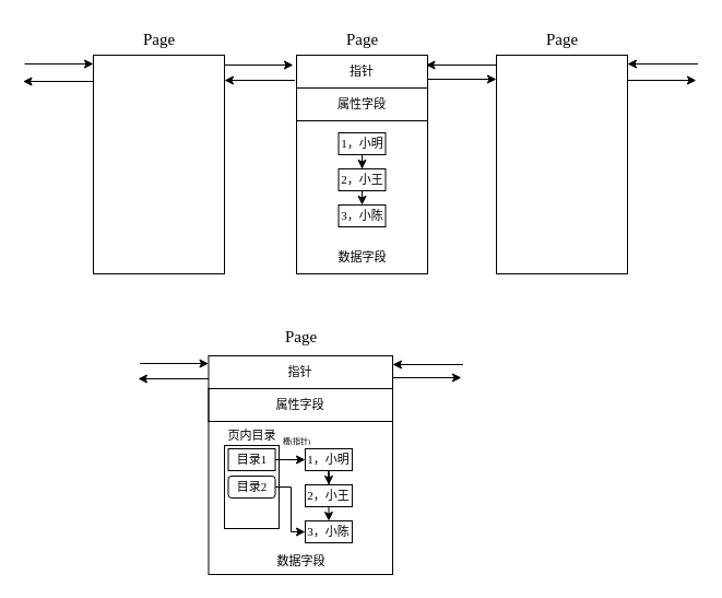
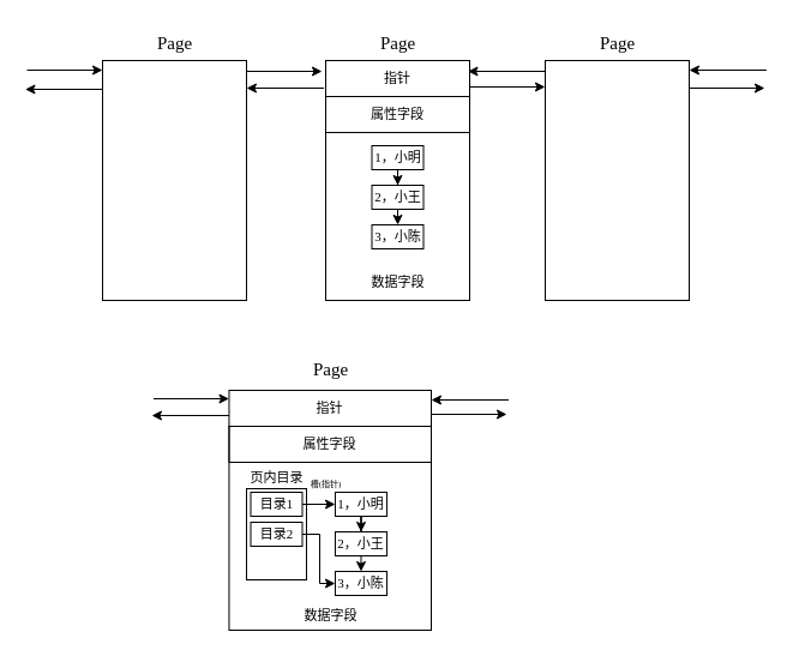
  <mxCell id="0" />
  <mxCell id="1" parent="0" />
  <mxCell id="2" value="" style="rounded=0;whiteSpace=wrap;html=1;fillColor=none;fontSize=11;fontFamily=Hei;" vertex="1" parent="1"><mxGeometry x="271" y="80" width="120" height="170" as="geometry" /></mxCell>
  <mxCell id="3" value="属性字段" style="rounded=0;whiteSpace=wrap;html=1;fillColor=none;fontSize=11;fontFamily=Hei;" vertex="1" parent="1"><mxGeometry x="271" y="80" width="120" height="30" as="geometry" /></mxCell>
  <mxCell id="4" style="edgeStyle=orthogonalEdgeStyle;rounded=0;orthogonalLoop=1;jettySize=auto;html=1;exitX=0;exitY=0.5;exitDx=0;exitDy=0;" edge="1" parent="1"><mxGeometry relative="1" as="geometry"><mxPoint x="204.996" y="73" as="targetPoint" /><mxPoint x="269.47" y="73" as="sourcePoint" /></mxGeometry></mxCell>
  <mxCell id="5" style="edgeStyle=orthogonalEdgeStyle;rounded=0;orthogonalLoop=1;jettySize=auto;html=1;exitX=1;exitY=0.5;exitDx=0;exitDy=0;" edge="1" parent="1"><mxGeometry relative="1" as="geometry"><mxPoint x="453.954" y="72" as="targetPoint" /><mxPoint x="391" y="72" as="sourcePoint" /></mxGeometry></mxCell>
  <mxCell id="6" value="指针" style="rounded=0;whiteSpace=wrap;html=1;fillColor=none;fontSize=11;fontFamily=Hei;" vertex="1" parent="1"><mxGeometry x="271" y="50" width="120" height="30" as="geometry" /></mxCell>
  <mxCell id="7" value="数据字段" style="text;html=1;align=center;verticalAlign=middle;resizable=0;points=[];autosize=1;strokeColor=none;fillColor=none;fontSize=11;fontFamily=Hei;" vertex="1" parent="1"><mxGeometry x="300" y="222" width="62" height="25" as="geometry" /></mxCell>
  <mxCell id="8" value="Page" style="text;html=1;align=center;verticalAlign=middle;resizable=0;points=[];autosize=1;strokeColor=none;fillColor=none;fontSize=15;fontFamily=Hei;" vertex="1" parent="1"><mxGeometry x="304.5" y="20" width="53" height="30" as="geometry" /></mxCell>
  <mxCell id="9" style="edgeStyle=orthogonalEdgeStyle;rounded=0;orthogonalLoop=1;jettySize=auto;html=1;exitX=0.5;exitY=1;exitDx=0;exitDy=0;" edge="1" parent="1" source="11" target="11"><mxGeometry relative="1" as="geometry" /></mxCell>
  <mxCell id="10" style="edgeStyle=orthogonalEdgeStyle;rounded=0;orthogonalLoop=1;jettySize=auto;html=1;exitX=0.5;exitY=1;exitDx=0;exitDy=0;" edge="1" parent="1" source="11" target="14"><mxGeometry relative="1" as="geometry" /></mxCell>
  <mxCell id="11" value="1，小明" style="rounded=0;whiteSpace=wrap;html=1;fontSize=11;fontFamily=Hei;" vertex="1" parent="1"><mxGeometry x="309.5" y="121" width="43" height="20" as="geometry" /></mxCell>
  <mxCell id="12" value="3，小陈" style="rounded=0;whiteSpace=wrap;html=1;fontSize=11;fontFamily=Hei;" vertex="1" parent="1"><mxGeometry x="309.5" y="187" width="43" height="20" as="geometry" /></mxCell>
  <mxCell id="13" style="edgeStyle=orthogonalEdgeStyle;rounded=0;orthogonalLoop=1;jettySize=auto;html=1;exitX=0.5;exitY=1;exitDx=0;exitDy=0;entryX=0.5;entryY=0;entryDx=0;entryDy=0;" edge="1" parent="1" source="14" target="12"><mxGeometry relative="1" as="geometry" /></mxCell>
  <mxCell id="14" value="2，小王" style="rounded=0;whiteSpace=wrap;html=1;fontSize=11;fontFamily=Hei;" vertex="1" parent="1"><mxGeometry x="309.5" y="154" width="43" height="20" as="geometry" /></mxCell>
  <mxCell id="15" value="" style="rounded=0;whiteSpace=wrap;html=1;fillColor=none;fontSize=11;fontFamily=Hei;" vertex="1" parent="1"><mxGeometry x="271" y="50" width="120" height="200" as="geometry" /></mxCell>
  <mxCell id="16" value="" style="rounded=0;whiteSpace=wrap;html=1;fillColor=none;fontSize=11;fontFamily=Hei;" vertex="1" parent="1"><mxGeometry x="454" y="50" width="120" height="200" as="geometry" /></mxCell>
  <mxCell id="17" value="" style="rounded=0;whiteSpace=wrap;html=1;fillColor=none;fontSize=11;fontFamily=Hei;" vertex="1" parent="1"><mxGeometry x="85" y="50" width="120" height="200" as="geometry" /></mxCell>
  <mxCell id="18" value="Page" style="text;html=1;align=center;verticalAlign=middle;resizable=0;points=[];autosize=1;strokeColor=none;fillColor=none;fontSize=15;fontFamily=Hei;" vertex="1" parent="1"><mxGeometry x="118.5" y="20" width="53" height="30" as="geometry" /></mxCell>
  <mxCell id="19" value="Page" style="text;html=1;align=center;verticalAlign=middle;resizable=0;points=[];autosize=1;strokeColor=none;fillColor=none;fontSize=15;fontFamily=Hei;" vertex="1" parent="1"><mxGeometry x="487.5" y="20" width="53" height="30" as="geometry" /></mxCell>
  <mxCell id="20" style="edgeStyle=orthogonalEdgeStyle;rounded=0;orthogonalLoop=1;jettySize=auto;html=1;exitX=0;exitY=0.5;exitDx=0;exitDy=0;" edge="1" parent="1"><mxGeometry relative="1" as="geometry"><mxPoint x="20.526" y="74" as="targetPoint" /><mxPoint x="85" y="74" as="sourcePoint" /></mxGeometry></mxCell>
  <mxCell id="21" style="edgeStyle=orthogonalEdgeStyle;rounded=0;orthogonalLoop=1;jettySize=auto;html=1;exitX=1;exitY=0.5;exitDx=0;exitDy=0;" edge="1" parent="1"><mxGeometry relative="1" as="geometry"><mxPoint x="636.954" y="73" as="targetPoint" /><mxPoint x="574" y="73" as="sourcePoint" /></mxGeometry></mxCell>
  <mxCell id="22" value="" style="rounded=0;whiteSpace=wrap;html=1;fillColor=none;fontSize=11;fontFamily=Hei;" vertex="1" parent="1"><mxGeometry x="190.47" y="355" width="168.53" height="170" as="geometry" /></mxCell>
  <mxCell id="23" value="属性字段" style="rounded=0;whiteSpace=wrap;html=1;fillColor=none;fontSize=11;fontFamily=Hei;" vertex="1" parent="1"><mxGeometry x="190.47" y="355" width="168.53" height="30" as="geometry" /></mxCell>
  <mxCell id="24" style="edgeStyle=orthogonalEdgeStyle;rounded=0;orthogonalLoop=1;jettySize=auto;html=1;exitX=0;exitY=0.5;exitDx=0;exitDy=0;" edge="1" parent="1"><mxGeometry relative="1" as="geometry"><mxPoint x="125.996" y="346" as="targetPoint" /><mxPoint x="190.47" y="346" as="sourcePoint" /></mxGeometry></mxCell>
  <mxCell id="25" value="指针" style="rounded=0;whiteSpace=wrap;html=1;fillColor=none;fontSize=11;fontFamily=Hei;" vertex="1" parent="1"><mxGeometry x="190.47" y="325" width="168.53" height="30" as="geometry" /></mxCell>
  <mxCell id="26" value="数据字段" style="text;html=1;align=center;verticalAlign=middle;resizable=0;points=[];autosize=1;strokeColor=none;fillColor=none;fontSize=11;fontFamily=Hei;" vertex="1" parent="1"><mxGeometry x="243.73" y="500" width="62" height="25" as="geometry" /></mxCell>
  <mxCell id="27" value="Page" style="text;html=1;align=center;verticalAlign=middle;resizable=0;points=[];autosize=1;strokeColor=none;fillColor=none;fontSize=15;fontFamily=Hei;" vertex="1" parent="1"><mxGeometry x="248.24" y="292" width="53" height="30" as="geometry" /></mxCell>
  <mxCell id="28" style="edgeStyle=orthogonalEdgeStyle;rounded=0;orthogonalLoop=1;jettySize=auto;html=1;exitX=0.5;exitY=1;exitDx=0;exitDy=0;" edge="1" parent="1" source="30" target="30"><mxGeometry relative="1" as="geometry" /></mxCell>
  <mxCell id="29" style="edgeStyle=orthogonalEdgeStyle;rounded=0;orthogonalLoop=1;jettySize=auto;html=1;exitX=0.5;exitY=1;exitDx=0;exitDy=0;" edge="1" parent="1" source="30" target="33"><mxGeometry relative="1" as="geometry" /></mxCell>
  <mxCell id="30" value="1，小明" style="rounded=0;whiteSpace=wrap;html=1;fontSize=11;fontFamily=Hei;" vertex="1" parent="1"><mxGeometry x="278.97" y="410" width="43" height="20" as="geometry" /></mxCell>
  <mxCell id="31" value="3，小陈" style="rounded=0;whiteSpace=wrap;html=1;fontSize=11;fontFamily=Hei;" vertex="1" parent="1"><mxGeometry x="278.97" y="476" width="43" height="20" as="geometry" /></mxCell>
  <mxCell id="32" style="edgeStyle=orthogonalEdgeStyle;rounded=0;orthogonalLoop=1;jettySize=auto;html=1;exitX=0.5;exitY=1;exitDx=0;exitDy=0;entryX=0.5;entryY=0;entryDx=0;entryDy=0;" edge="1" parent="1" source="33" target="31"><mxGeometry relative="1" as="geometry" /></mxCell>
  <mxCell id="33" value="2，小王" style="rounded=0;whiteSpace=wrap;html=1;fontSize=11;fontFamily=Hei;" vertex="1" parent="1"><mxGeometry x="278.97" y="443" width="43" height="20" as="geometry" /></mxCell>
  <mxCell id="34" style="edgeStyle=orthogonalEdgeStyle;rounded=0;orthogonalLoop=1;jettySize=auto;html=1;exitX=1;exitY=0.5;exitDx=0;exitDy=0;entryX=0;entryY=0.5;entryDx=0;entryDy=0;" edge="1" parent="1" source="39" target="31"><mxGeometry relative="1" as="geometry"><Array as="points"><mxPoint x="266" y="445" /><mxPoint x="266" y="486" /></Array></mxGeometry></mxCell>
  <mxCell id="35" value="" style="rounded=0;whiteSpace=wrap;html=1;labelBorderColor=none;fillColor=none;" vertex="1" parent="1"><mxGeometry x="205" y="407" width="50" height="76" as="geometry" /></mxCell>
  <mxCell id="36" value="页内目录" style="text;html=1;align=center;verticalAlign=middle;resizable=0;points=[];autosize=1;strokeColor=none;fillColor=none;fontSize=11;fontFamily=Hei;" vertex="1" parent="1"><mxGeometry x="199" y="385" width="62" height="25" as="geometry" /></mxCell>
  <mxCell id="37" style="edgeStyle=orthogonalEdgeStyle;rounded=0;orthogonalLoop=1;jettySize=auto;html=1;exitX=1;exitY=0.5;exitDx=0;exitDy=0;" edge="1" parent="1" source="38" target="30"><mxGeometry relative="1" as="geometry" /></mxCell>
  <mxCell id="38" value="目录1" style="rounded=0;whiteSpace=wrap;html=1;fontSize=11;fontFamily=Hei;" vertex="1" parent="1"><mxGeometry x="208.5" y="410" width="43" height="20" as="geometry" /></mxCell>
- <mxCell id="39" value="目录2" style="whiteSpace=wrap;html=1;fontSize=11;fontFamily=Hei;rounded=1;" vertex="1" parent="1"><mxGeometry x="208.5" y="435" width="43" height="20" as="geometry" /></mxCell>
+ <mxCell id="39" value="目录2" style="rounded=0;whiteSpace=wrap;html=1;fontSize=11;fontFamily=Hei;" vertex="1" parent="1"><mxGeometry x="208.5" y="435" width="43" height="20" as="geometry" /></mxCell>
  <mxCell id="40" value="槽(指针)" style="text;html=1;align=center;verticalAlign=middle;resizable=0;points=[];autosize=1;strokeColor=none;fillColor=none;fontSize=7;fontFamily=Hei;" vertex="1" parent="1"><mxGeometry x="248.24" y="394" width="46" height="20" as="geometry" /></mxCell>
  <mxCell id="41" style="edgeStyle=orthogonalEdgeStyle;rounded=0;orthogonalLoop=1;jettySize=auto;html=1;exitX=0;exitY=0.5;exitDx=0;exitDy=0;" edge="1" parent="1"><mxGeometry relative="1" as="geometry"><mxPoint x="389.526" y="59" as="targetPoint" /><mxPoint x="454" y="59" as="sourcePoint" /></mxGeometry></mxCell>
  <mxCell id="42" style="edgeStyle=orthogonalEdgeStyle;rounded=0;orthogonalLoop=1;jettySize=auto;html=1;exitX=0;exitY=0.5;exitDx=0;exitDy=0;" edge="1" parent="1"><mxGeometry relative="1" as="geometry"><mxPoint x="573.996" y="58" as="targetPoint" /><mxPoint x="638.47" y="58" as="sourcePoint" /></mxGeometry></mxCell>
  <mxCell id="43" style="edgeStyle=orthogonalEdgeStyle;rounded=0;orthogonalLoop=1;jettySize=auto;html=1;exitX=1;exitY=0.5;exitDx=0;exitDy=0;" edge="1" parent="1"><mxGeometry relative="1" as="geometry"><mxPoint x="267.954" y="59" as="targetPoint" /><mxPoint x="205" y="59" as="sourcePoint" /></mxGeometry></mxCell>
  <mxCell id="44" style="edgeStyle=orthogonalEdgeStyle;rounded=0;orthogonalLoop=1;jettySize=auto;html=1;exitX=1;exitY=0.5;exitDx=0;exitDy=0;" edge="1" parent="1"><mxGeometry relative="1" as="geometry"><mxPoint x="85.004" y="58" as="targetPoint" /><mxPoint x="22.05" y="58" as="sourcePoint" /></mxGeometry></mxCell>
  <mxCell id="45" style="edgeStyle=orthogonalEdgeStyle;rounded=0;orthogonalLoop=1;jettySize=auto;html=1;exitX=1;exitY=0.5;exitDx=0;exitDy=0;" edge="1" parent="1"><mxGeometry relative="1" as="geometry"><mxPoint x="190.474" y="332" as="targetPoint" /><mxPoint x="127.52" y="332" as="sourcePoint" /></mxGeometry></mxCell>
  <mxCell id="46" style="edgeStyle=orthogonalEdgeStyle;rounded=0;orthogonalLoop=1;jettySize=auto;html=1;exitX=1;exitY=0.5;exitDx=0;exitDy=0;" edge="1" parent="1"><mxGeometry relative="1" as="geometry"><mxPoint x="421.954" y="345" as="targetPoint" /><mxPoint x="359" y="345" as="sourcePoint" /></mxGeometry></mxCell>
  <mxCell id="47" style="edgeStyle=orthogonalEdgeStyle;rounded=0;orthogonalLoop=1;jettySize=auto;html=1;exitX=0;exitY=0.5;exitDx=0;exitDy=0;" edge="1" parent="1"><mxGeometry relative="1" as="geometry"><mxPoint x="358.996" y="333" as="targetPoint" /><mxPoint x="423.47" y="333" as="sourcePoint" /></mxGeometry></mxCell>
